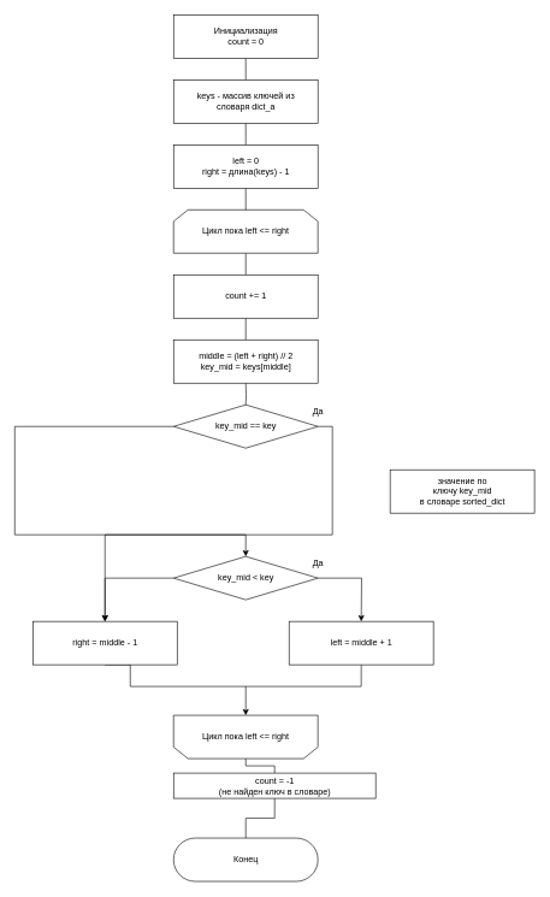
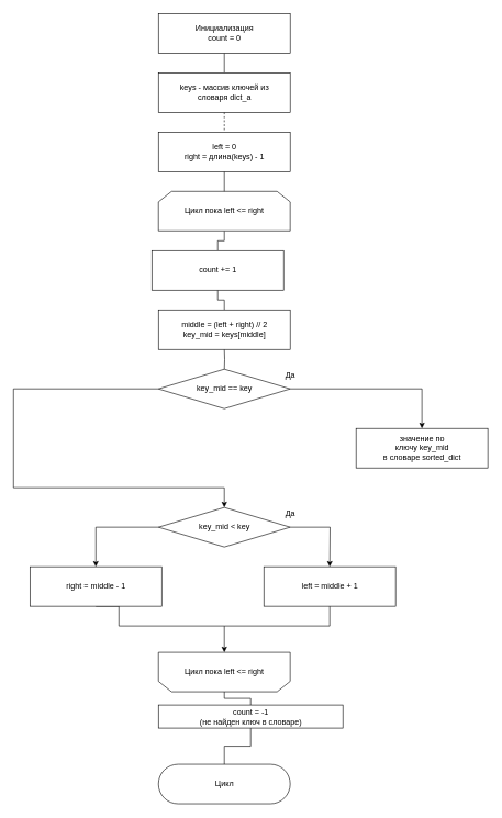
  <mxCell id="0" />
  <mxCell id="1" parent="0" />
  <mxCell id="2" style="edgeStyle=orthogonalEdgeStyle;html=1;exitX=0.5;exitY=1;exitDx=0;exitDy=0;entryX=0.5;entryY=0;entryDx=0;entryDy=0;rounded=0;endArrow=none;endFill=0;" parent="1" source="3" target="17" edge="1"><mxGeometry relative="1" as="geometry" /></mxCell>
  <mxCell id="3" value="Инициализация&lt;br&gt;count = 0" style="html=1;dashed=0;whitespace=wrap;" parent="1" vertex="1"><mxGeometry x="240" y="20" width="200" height="60" as="geometry" /></mxCell>
  <mxCell id="4" style="edgeStyle=orthogonalEdgeStyle;rounded=0;html=1;exitX=0.5;exitY=1;exitDx=0;exitDy=0;entryX=0.5;entryY=0;entryDx=0;entryDy=0;endArrow=none;endFill=0;" parent="1" source="5" target="20" edge="1"><mxGeometry relative="1" as="geometry" /></mxCell>
  <mxCell id="5" value="Цикл пока left &amp;lt;= right" style="shape=loopLimit;whiteSpace=wrap;html=1;direction=east" parent="1" vertex="1"><mxGeometry x="240" y="290" width="200" height="60" as="geometry" /></mxCell>
- <mxCell id="6" style="edgeStyle=orthogonalEdgeStyle;rounded=0;orthogonalLoop=1;jettySize=auto;html=1;exitX=1;exitY=0.5;exitDx=0;exitDy=0;endArrow=classic;endFill=1;" parent="1" source="7" target="31" edge="1"><mxGeometry relative="1" as="geometry"><mxPoint x="500" y="650" as="targetPoint" /></mxGeometry></mxCell>
+ <mxCell id="6" style="edgeStyle=orthogonalEdgeStyle;rounded=0;orthogonalLoop=1;jettySize=auto;html=1;exitX=1;exitY=0.5;exitDx=0;exitDy=0;endArrow=classic;endFill=1;entryX=0.5;entryY=0;entryDx=0;entryDy=0;" parent="1" source="7" target="9" edge="1"><mxGeometry relative="1" as="geometry"><mxPoint x="500" y="650" as="targetPoint" /></mxGeometry></mxCell>
  <mxCell id="7" value="key_mid == key" style="shape=rhombus;html=1;dashed=0;whitespace=wrap;perimeter=rhombusPerimeter;" parent="1" vertex="1"><mxGeometry x="240" y="560" width="200" height="60" as="geometry" /></mxCell>
  <mxCell id="8" value="Да" style="text;html=1;align=center;verticalAlign=middle;resizable=0;points=[];autosize=1;strokeColor=none;" parent="1" vertex="1"><mxGeometry x="425" y="560" width="30" height="20" as="geometry" /></mxCell>
  <mxCell id="9" value="значение по&lt;br&gt;ключу key_mid&lt;br&gt;в словаре sorted_dict" style="html=1;dashed=0;whitespace=wrap;" parent="1" vertex="1"><mxGeometry x="540" y="650" width="200" height="60" as="geometry" /></mxCell>
  <mxCell id="10" style="edgeStyle=orthogonalEdgeStyle;rounded=0;html=1;exitX=0;exitY=0.5;exitDx=0;exitDy=0;endArrow=classic;endFill=1;entryX=0.5;entryY=0;entryDx=0;entryDy=0;" parent="1" source="7" target="26" edge="1"><mxGeometry relative="1" as="geometry"><mxPoint x="180" y="650" as="targetPoint" /><Array as="points"><mxPoint x="20" y="590" /><mxPoint x="20" y="740" /><mxPoint x="340" y="740" /></Array><mxPoint x="180" y="710" as="sourcePoint" /></mxGeometry></mxCell>
  <mxCell id="11" style="edgeStyle=orthogonalEdgeStyle;rounded=0;html=1;exitX=0.5;exitY=0;exitDx=0;exitDy=0;entryX=0.5;entryY=0;entryDx=0;entryDy=0;endArrow=none;endFill=0;" parent="1" source="12" target="15" edge="1"><mxGeometry relative="1" as="geometry"><mxPoint x="340" y="1080" as="targetPoint" /></mxGeometry></mxCell>
  <mxCell id="12" value="Цикл пока left &amp;lt;= right" style="shape=loopLimit;whiteSpace=wrap;html=1;strokeWidth=1;direction=west;" parent="1" vertex="1"><mxGeometry x="240" y="990" width="200" height="60" as="geometry" /></mxCell>
- <mxCell id="13" value="Конец" style="html=1;dashed=0;whitespace=wrap;shape=mxgraph.dfd.start" parent="1" vertex="1"><mxGeometry x="240" y="1160" width="200" height="60" as="geometry" /></mxCell>
+ <mxCell id="13" value="Цикл" style="html=1;dashed=0;whitespace=wrap;shape=mxgraph.dfd.start" parent="1" vertex="1"><mxGeometry x="240" y="1160" width="200" height="60" as="geometry" /></mxCell>
  <mxCell id="14" style="edgeStyle=orthogonalEdgeStyle;rounded=0;html=1;exitX=0.5;exitY=1;exitDx=0;exitDy=0;entryX=0.5;entryY=0.5;entryDx=0;entryDy=-30;entryPerimeter=0;endArrow=none;endFill=0;" parent="1" source="15" target="13" edge="1"><mxGeometry relative="1" as="geometry" /></mxCell>
  <mxCell id="15" value="count = -1&lt;br&gt;(не найден ключ в словаре)" style="html=1;dashed=0;whitespace=wrap;" parent="1" vertex="1"><mxGeometry x="240" y="1070" width="280" height="35" as="geometry" /></mxCell>
- <mxCell id="16" style="edgeStyle=orthogonalEdgeStyle;html=1;exitX=0.5;exitY=1;exitDx=0;exitDy=0;entryX=0.5;entryY=0;entryDx=0;entryDy=0;rounded=0;endArrow=none;endFill=0;" parent="1" source="17" target="22" edge="1"><mxGeometry relative="1" as="geometry" /></mxCell>
+ <mxCell id="16" style="edgeStyle=orthogonalEdgeStyle;html=1;exitX=0.5;exitY=1;exitDx=0;exitDy=0;entryX=0.5;entryY=0;entryDx=0;entryDy=0;rounded=0;endArrow=none;endFill=0;dashed=1;" parent="1" source="17" target="22" edge="1"><mxGeometry relative="1" as="geometry" /></mxCell>
  <mxCell id="17" value="keys - массив ключей из&lt;br&gt;словаря dict_a" style="html=1;dashed=0;whitespace=wrap;" parent="1" vertex="1"><mxGeometry x="240" y="110" width="200" height="60" as="geometry" /></mxCell>
  <mxCell id="18" style="edgeStyle=orthogonalEdgeStyle;rounded=0;html=1;exitX=0.5;exitY=1;exitDx=0;exitDy=0;entryX=0.5;entryY=0;entryDx=0;entryDy=0;endArrow=none;endFill=0;" parent="1" target="7" edge="1"><mxGeometry relative="1" as="geometry"><mxPoint x="340" y="530" as="sourcePoint" /></mxGeometry></mxCell>
  <mxCell id="19" style="edgeStyle=orthogonalEdgeStyle;rounded=0;html=1;exitX=0.5;exitY=1;exitDx=0;exitDy=0;entryX=0.5;entryY=0;entryDx=0;entryDy=0;endArrow=none;endFill=0;" parent="1" source="20" target="23" edge="1"><mxGeometry relative="1" as="geometry" /></mxCell>
- <mxCell id="20" value="count += 1" style="html=1;dashed=0;whitespace=wrap;" parent="1" vertex="1"><mxGeometry x="240" y="380" width="200" height="60" as="geometry" /></mxCell>
+ <mxCell id="20" value="count += 1" style="html=1;dashed=0;whitespace=wrap;" parent="1" vertex="1"><mxGeometry x="230" y="380" width="200" height="60" as="geometry" /></mxCell>
  <mxCell id="21" style="edgeStyle=orthogonalEdgeStyle;rounded=0;html=1;exitX=0.5;exitY=1;exitDx=0;exitDy=0;entryX=0.5;entryY=0;entryDx=0;entryDy=0;endArrow=none;endFill=0;" parent="1" source="22" target="5" edge="1"><mxGeometry relative="1" as="geometry" /></mxCell>
  <mxCell id="22" value="left = 0&lt;br&gt;right = длина(keys) - 1" style="html=1;dashed=0;whitespace=wrap;" parent="1" vertex="1"><mxGeometry x="240" y="200" width="200" height="60" as="geometry" /></mxCell>
  <mxCell id="23" value="middle = (left + right) // 2&lt;br&gt;key_mid = keys[middle]" style="html=1;dashed=0;whitespace=wrap;" parent="1" vertex="1"><mxGeometry x="240" y="470" width="200" height="60" as="geometry" /></mxCell>
  <mxCell id="24" style="edgeStyle=orthogonalEdgeStyle;rounded=0;orthogonalLoop=1;jettySize=auto;html=1;exitX=1;exitY=0.5;exitDx=0;exitDy=0;endArrow=classic;endFill=1;" parent="1" source="26" edge="1"><mxGeometry relative="1" as="geometry"><mxPoint x="500" y="860" as="targetPoint" /></mxGeometry></mxCell>
  <mxCell id="25" style="edgeStyle=orthogonalEdgeStyle;rounded=0;html=1;exitX=0;exitY=0.5;exitDx=0;exitDy=0;entryX=0.5;entryY=0;entryDx=0;entryDy=0;endArrow=classic;endFill=1;" parent="1" source="26" target="31" edge="1"><mxGeometry relative="1" as="geometry" /></mxCell>
  <mxCell id="26" value="key_mid &amp;lt; key" style="shape=rhombus;html=1;dashed=0;whitespace=wrap;perimeter=rhombusPerimeter;" parent="1" vertex="1"><mxGeometry x="240" y="770" width="200" height="60" as="geometry" /></mxCell>
  <mxCell id="27" value="Да" style="text;html=1;align=center;verticalAlign=middle;resizable=0;points=[];autosize=1;strokeColor=none;" parent="1" vertex="1"><mxGeometry x="425" y="770" width="30" height="20" as="geometry" /></mxCell>
  <mxCell id="28" style="edgeStyle=orthogonalEdgeStyle;rounded=0;html=1;exitX=0.5;exitY=1;exitDx=0;exitDy=0;entryX=0.5;entryY=1;entryDx=0;entryDy=0;endArrow=classic;endFill=1;" parent="1" source="29" target="12" edge="1"><mxGeometry relative="1" as="geometry"><Array as="points"><mxPoint x="500" y="950" /><mxPoint x="340" y="950" /></Array></mxGeometry></mxCell>
  <mxCell id="29" value="left = middle + 1" style="html=1;dashed=0;whitespace=wrap;" parent="1" vertex="1"><mxGeometry x="400" y="860" width="200" height="60" as="geometry" /></mxCell>
  <mxCell id="30" style="edgeStyle=orthogonalEdgeStyle;rounded=0;html=1;exitX=0.5;exitY=1;exitDx=0;exitDy=0;endArrow=none;endFill=0;" parent="1" source="31" edge="1"><mxGeometry relative="1" as="geometry"><mxPoint x="340" y="950" as="targetPoint" /><Array as="points"><mxPoint x="180" y="950" /></Array></mxGeometry></mxCell>
  <mxCell id="31" value="right = middle - 1" style="html=1;dashed=0;whitespace=wrap;" parent="1" vertex="1"><mxGeometry x="45" y="860" width="200" height="60" as="geometry" /></mxCell>
